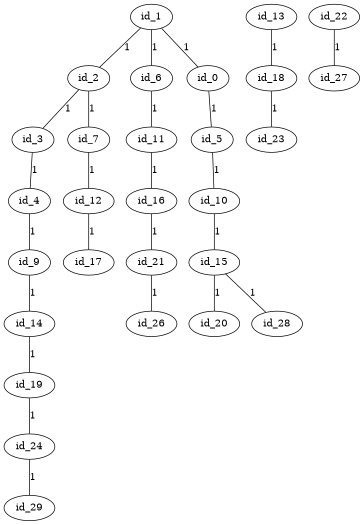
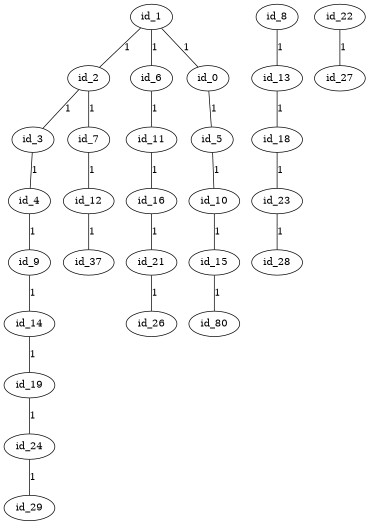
  graph {
    id_2
    id_3
    id_7
    id_4
    id_12
    id_6
    id_11
    id_16
    id_5
    id_10
    id_15
    id_9
+   id_8
    id_13
-   id_17
+   id_17 [label=id_37]
    id_21
-   id_20
+   id_20 [label=id_80]
    id_14
    id_18
    id_26
    id_19
    id_23
    id_22
    id_27
    id_24
    id_28
    id_29
    id_1
    id_0
    id_2 -- id_3 [label=1]
    id_2 -- id_7 [label=1]
    id_3 -- id_4 [label=1]
    id_7 -- id_12 [label=1]
    id_4 -- id_9 [label=1]
    id_12 -- id_17 [label=1]
    id_6 -- id_11 [label=1]
    id_11 -- id_16 [label=1]
    id_16 -- id_21 [label=1]
    id_5 -- id_10 [label=1]
    id_10 -- id_15 [label=1]
    id_15 -- id_20 [label=1]
    id_9 -- id_14 [label=1]
+   id_8 -- id_13 [label=1]
    id_13 -- id_18 [label=1]
    id_21 -- id_26 [label=1]
    id_14 -- id_19 [label=1]
    id_18 -- id_23 [label=1]
    id_19 -- id_24 [label=1]
-   id_15 -- id_28 [label=1]
+   id_23 -- id_28 [label=1]
    id_22 -- id_27 [label=1]
    id_24 -- id_29 [label=1]
    id_1 -- id_2 [label=1]
    id_1 -- id_6 [label=1]
    id_1 -- id_0 [label=1]
    id_0 -- id_5 [label=1]
  }
